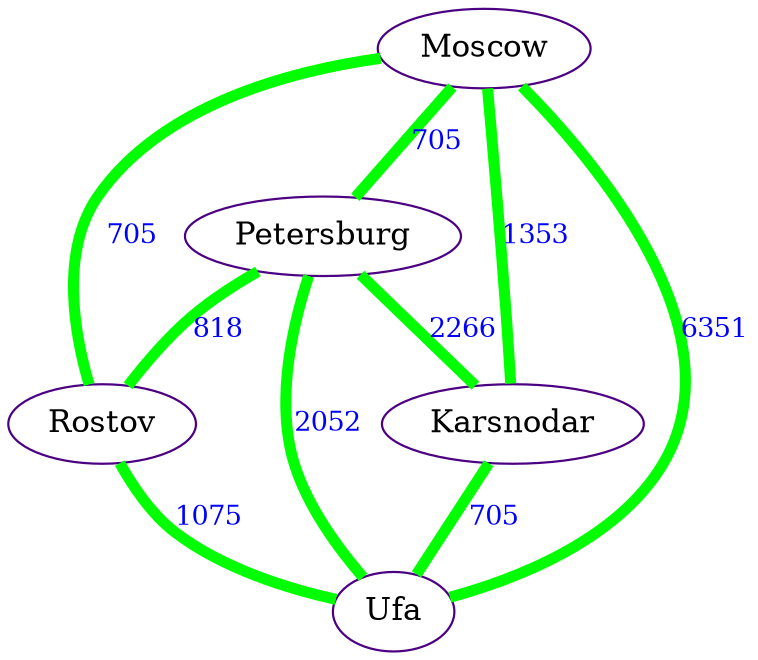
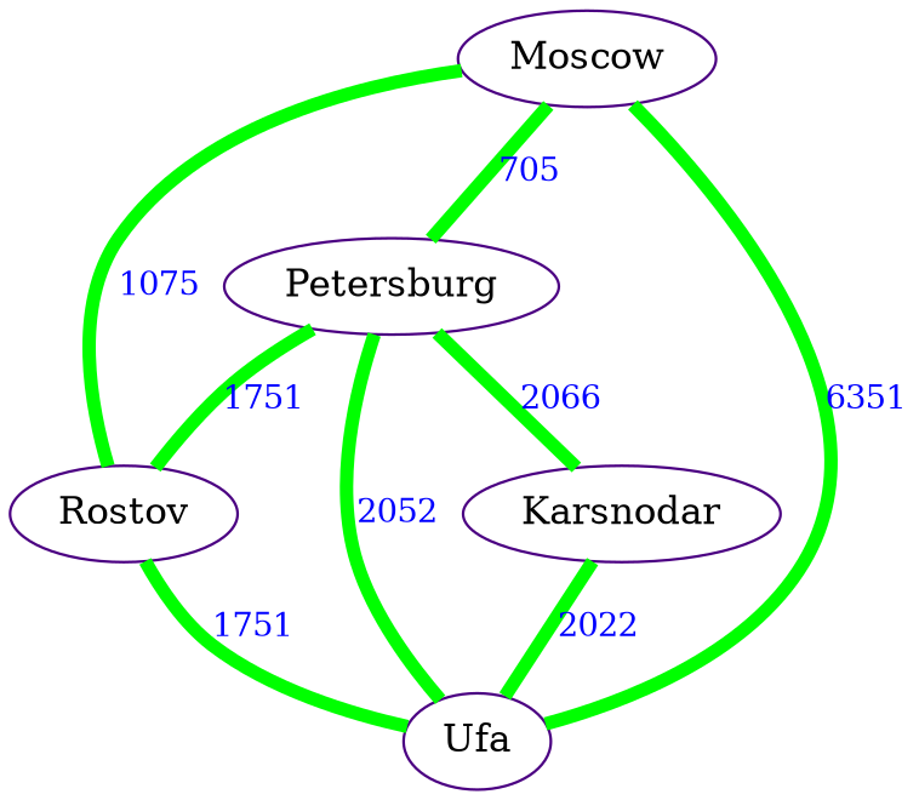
  graph {
    node [color=indigo fontsize=14]
    edge [color=green fontcolor=blue fontsize=12 penwidth=5.0]
    Moscow
    Petersburg
    Rostov
    Karsnodar
    Ufa
    Moscow -- Petersburg [label=705]
-   Moscow -- Rostov [label=705]
-   Moscow -- Karsnodar [label=1353]
+   Moscow -- Rostov [label=1075]
    Moscow -- Ufa [label=6351]
-   Petersburg -- Rostov [label=818]
-   Petersburg -- Karsnodar [label=2266]
+   Petersburg -- Rostov [label=1751]
+   Petersburg -- Karsnodar [label=2066]
    Petersburg -- Ufa [label=2052]
-   Rostov -- Ufa [label=1075]
-   Karsnodar -- Ufa [label=705]
+   Rostov -- Ufa [label=1751]
+   Karsnodar -- Ufa [label=2022]
  }
